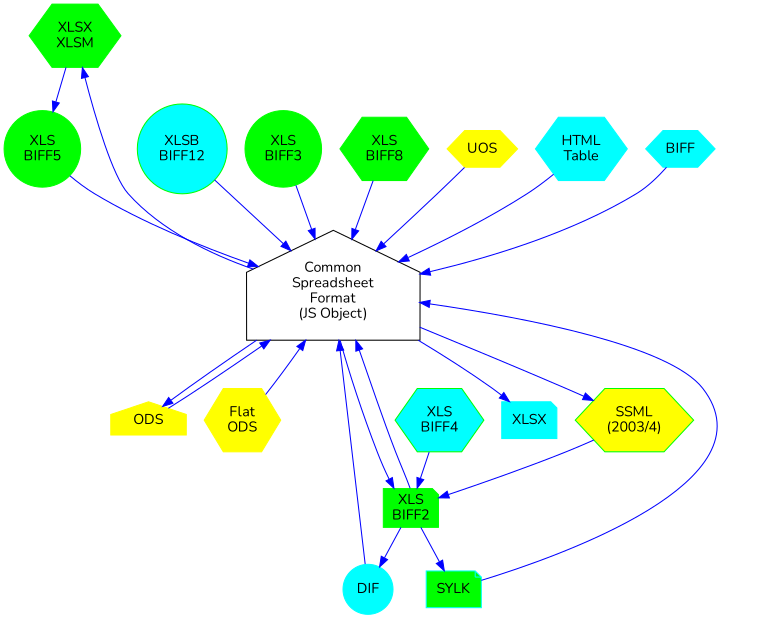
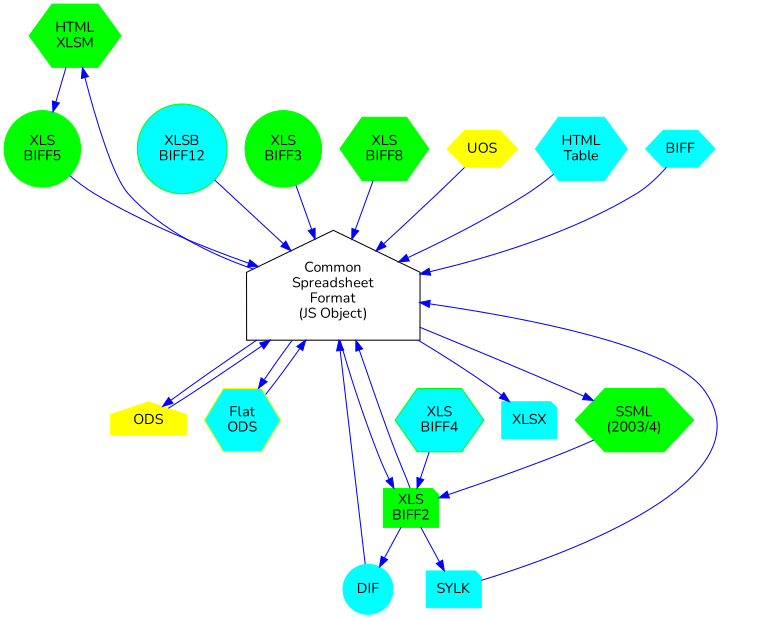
  digraph {
    fontname=Nunito
    mindist=0.1
    node [color=green fontname=Nunito shape=hexagon style=filled]
    edge [color=blue fontname=Nunito]
-   n1 [label="XLSX\nXLSM"]
+   n1 [label="HTML\nXLSM"]
    n2 [fillcolor=cyan label="XLSB\nBIFF12" shape=circle]
-   n3 [label="SSML\n(2003/4)" fillcolor=yellow]
+   n3 [label="SSML\n(2003/4)"]
    n4 [label="XLS\nBIFF2" shape=note]
    n5 [label="XLS\nBIFF3" shape=circle]
    n6 [fillcolor=cyan label="XLS\nBIFF4"]
    n7 [label="XLS\nBIFF5" shape=circle]
    n8 [label="XLS\nBIFF8"]
    n9 [color=yellow label=ODS shape=house]
-   n10 [color=yellow label="Flat\nODS"]
+   n10 [color=yellow label="Flat\nODS" fillcolor=cyan]
    n11 [color=yellow label=UOS]
    n12 [color=cyan label="HTML\nTable"]
    n13 [color=cyan label=XLSX shape=note]
    n14 [color=cyan label=BIFF]
    n15 [color=cyan label=DIF shape=circle]
-   n16 [color=cyan label=SYLK shape=note fillcolor=green]
+   n16 [color=cyan label=SYLK shape=note]
    n17 [label="Common\nSpreadsheet\nFormat\n(JS Object)" shape=house color="" style=""]
    subgraph sub_1 {
      n1
      n2
      n3
      n4
      n5
      n6
      n7
      n8
    }
    subgraph sub_2 {
      n9
      n10
      n11
    }
    subgraph sub_3 {
      n12
      n13
      n14
      n15
      n16
    }
    subgraph sub_4 {
      n1
      n2
      n3
      n4
      n5
      n6
      n7
      n8
      n9
      n10
      n11
      n12
      n13
      n14
      n15
      n16
      n17
    }
    n1 -> n7
    n2 -> n17
    n3 -> n4
    n4 -> n15
    n4 -> n16
    n4 -> n17
    n5 -> n17
    n6 -> n4
    n7 -> n17
    n8 -> n17
    n9 -> n17
    n10 -> n17
    n11 -> n17
    n12 -> n17
    n14 -> n17
    n15 -> n17
    n16 -> n17
    n17 -> n1
    n17 -> n3
    n17 -> n4
    n17 -> n9
+   n17 -> n10
    n17 -> n13
  }
